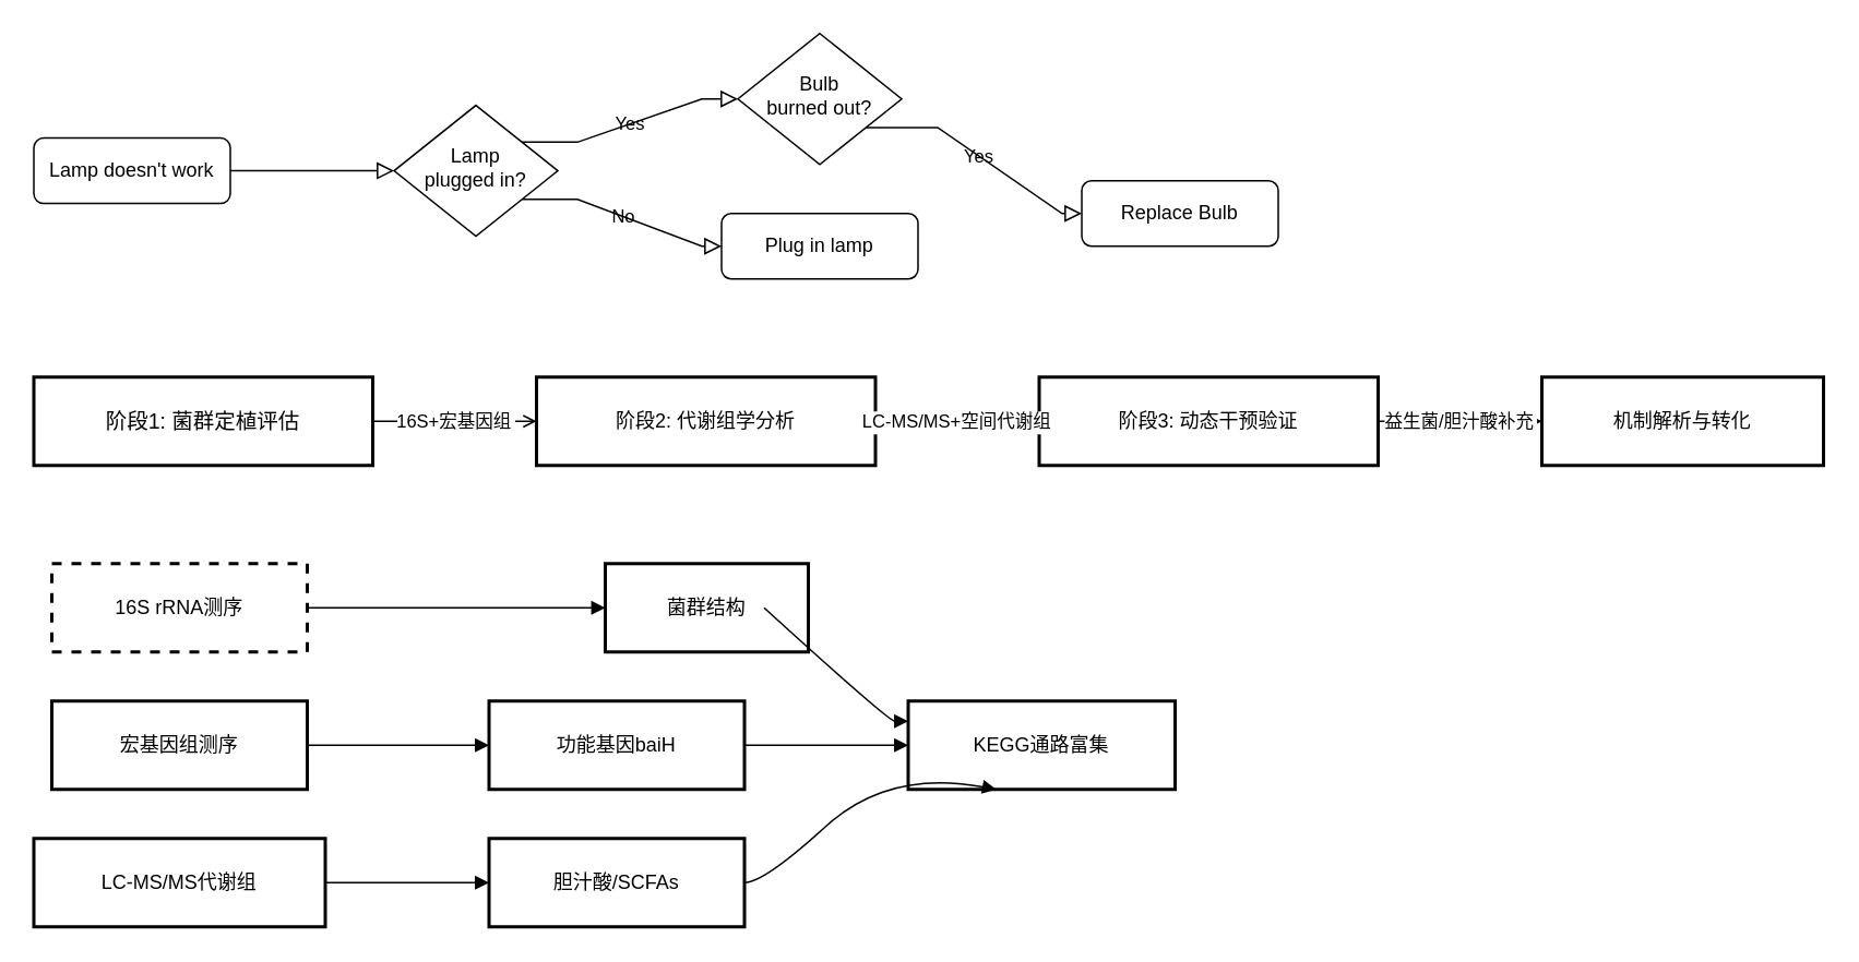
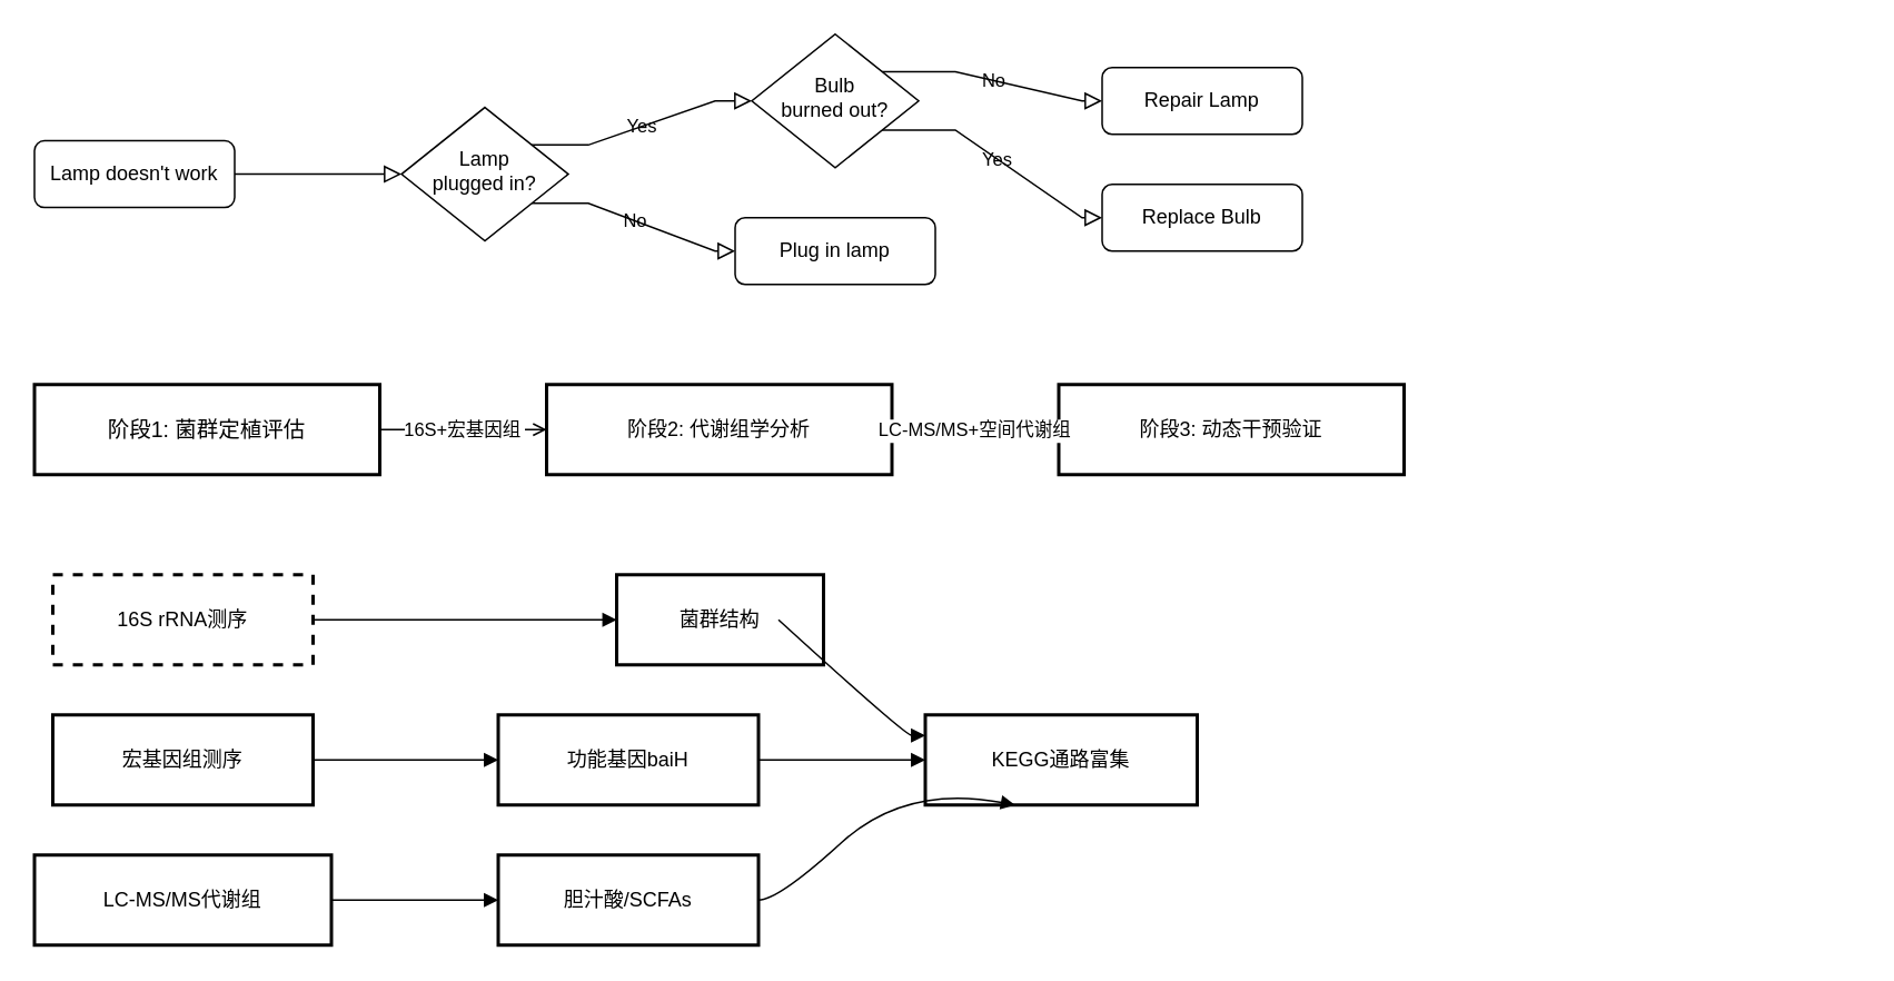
  <mxCell id="0" />
  <mxCell id="1" parent="0" />
  <mxCell id="2" value="" style="rounded=0;html=1;jettySize=auto;orthogonalLoop=1;fontSize=11;endArrow=block;endFill=0;endSize=8;strokeWidth=1;shadow=0;labelBackgroundColor=none;edgeStyle=orthogonalEdgeStyle;noEdgeStyle=1;orthogonal=1;" parent="1" source="3" target="6" edge="1"><mxGeometry relative="1" as="geometry"><Array as="points"><mxPoint x="152" y="103.889" /><mxPoint x="228" y="103.889" /></Array></mxGeometry></mxCell>
  <mxCell id="3" value="Lamp doesn't work" style="rounded=1;whiteSpace=wrap;html=1;fontSize=12;glass=0;strokeWidth=1;shadow=0;" parent="1" vertex="1"><mxGeometry y="83.889" width="120" height="40" as="geometry" x="20" /></mxCell>
  <mxCell id="4" value="Yes" style="rounded=0;html=1;jettySize=auto;orthogonalLoop=1;fontSize=11;endArrow=block;endFill=0;endSize=8;strokeWidth=1;shadow=0;labelBackgroundColor=none;edgeStyle=orthogonalEdgeStyle;noEdgeStyle=1;orthogonal=1;" parent="1" source="6" target="10" edge="1"><mxGeometry relative="1" as="geometry"><mxPoint as="offset" /><Array as="points"><mxPoint x="352" y="86.389" /><mxPoint x="428" y="60" /></Array></mxGeometry></mxCell>
  <mxCell id="5" value="No" style="edgeStyle=orthogonalEdgeStyle;rounded=0;html=1;jettySize=auto;orthogonalLoop=1;fontSize=11;endArrow=block;endFill=0;endSize=8;strokeWidth=1;shadow=0;labelBackgroundColor=none;noEdgeStyle=1;orthogonal=1;" parent="1" source="6" target="7" edge="1"><mxGeometry relative="1" as="geometry"><mxPoint as="offset" /><Array as="points"><mxPoint x="352" y="121.389" /><mxPoint x="428" y="150" /></Array></mxGeometry></mxCell>
  <mxCell id="6" value="Lamp&lt;br&gt;plugged in?" style="rhombus;whiteSpace=wrap;html=1;shadow=0;fontFamily=Helvetica;fontSize=12;align=center;strokeWidth=1;spacing=6;spacingTop=-4;" parent="1" vertex="1"><mxGeometry x="240" y="63.889" width="100" height="80" as="geometry" /></mxCell>
  <mxCell id="7" value="Plug in lamp" style="rounded=1;whiteSpace=wrap;html=1;fontSize=12;glass=0;strokeWidth=1;shadow=0;" parent="1" vertex="1"><mxGeometry x="440" y="130" width="120" height="40" as="geometry" /></mxCell>
+ <mxCell id="8" value="No" style="rounded=0;html=1;jettySize=auto;orthogonalLoop=1;fontSize=11;endArrow=block;endFill=0;endSize=8;strokeWidth=1;shadow=0;labelBackgroundColor=none;edgeStyle=orthogonalEdgeStyle;noEdgeStyle=1;orthogonal=1;" parent="1" source="10" target="11" edge="1"><mxGeometry relative="1" as="geometry"><mxPoint as="offset" /><Array as="points"><mxPoint x="572" y="42.5" /><mxPoint x="648" y="60" /></Array></mxGeometry></mxCell>
  <mxCell id="9" value="Yes" style="edgeStyle=orthogonalEdgeStyle;rounded=0;html=1;jettySize=auto;orthogonalLoop=1;fontSize=11;endArrow=block;endFill=0;endSize=8;strokeWidth=1;shadow=0;labelBackgroundColor=none;noEdgeStyle=1;orthogonal=1;" parent="1" source="10" target="12" edge="1"><mxGeometry relative="1" as="geometry"><mxPoint as="offset" /><Array as="points"><mxPoint x="572" y="77.5" /><mxPoint x="648" y="130" /></Array></mxGeometry></mxCell>
  <mxCell id="10" value="Bulb&lt;br&gt;burned out?" style="rhombus;whiteSpace=wrap;html=1;shadow=0;fontFamily=Helvetica;fontSize=12;align=center;strokeWidth=1;spacing=6;spacingTop=-4;" parent="1" vertex="1"><mxGeometry x="450" width="100" height="80" as="geometry" y="20" /></mxCell>
+ <mxCell id="11" value="Repair Lamp" style="rounded=1;whiteSpace=wrap;html=1;fontSize=12;glass=0;strokeWidth=1;shadow=0;" parent="1" vertex="1"><mxGeometry x="660" y="40" width="120" height="40" as="geometry" /></mxCell>
  <mxCell id="12" value="Replace Bulb" style="rounded=1;whiteSpace=wrap;html=1;fontSize=12;glass=0;strokeWidth=1;shadow=0;" parent="1" vertex="1"><mxGeometry x="660" y="110" width="120" height="40" as="geometry" /></mxCell>
  <mxCell id="13" value="阶段1: 菌群定植评估" style="whiteSpace=wrap;strokeWidth=2;fontSize=13;" vertex="1" parent="1"><mxGeometry y="230" width="207" height="54" as="geometry" x="20" /></mxCell>
  <mxCell id="14" value="阶段2: 代谢组学分析" style="whiteSpace=wrap;strokeWidth=2;" vertex="1" parent="1"><mxGeometry x="327" y="230" width="207" height="54" as="geometry" /></mxCell>
  <mxCell id="15" value="阶段3: 动态干预验证" style="whiteSpace=wrap;strokeWidth=2;" vertex="1" parent="1"><mxGeometry x="634" y="230" width="207" height="54" as="geometry" /></mxCell>
- <mxCell id="16" value="机制解析与转化" style="whiteSpace=wrap;strokeWidth=2;" vertex="1" parent="1"><mxGeometry x="941" y="230" width="172" height="54" as="geometry" /></mxCell>
  <mxCell id="17" value="16S+宏基因组" style="curved=1;startArrow=none;endArrow=open;rounded=0;noEdgeStyle=1;orthogonal=1;edgeStyle=orthogonalEdgeStyle;" edge="1" parent="1" source="13" target="14"><mxGeometry relative="1" as="geometry"><Array as="points"><mxPoint x="239" y="257" /><mxPoint x="315" y="257" /></Array></mxGeometry></mxCell>
  <mxCell id="18" value="LC-MS/MS+空间代谢组" style="curved=1;startArrow=none;endArrow=block;rounded=0;noEdgeStyle=1;orthogonal=1;edgeStyle=orthogonalEdgeStyle;" edge="1" parent="1" source="14" target="15"><mxGeometry relative="1" as="geometry"><Array as="points"><mxPoint x="546" y="257" /><mxPoint x="622" y="257" /></Array></mxGeometry></mxCell>
- <mxCell id="19" value="益生菌/胆汁酸补充" style="curved=1;startArrow=none;endArrow=block;rounded=0;noEdgeStyle=1;orthogonal=1;edgeStyle=orthogonalEdgeStyle;" edge="1" parent="1" source="15" target="16"><mxGeometry relative="1" as="geometry"><Array as="points"><mxPoint x="853" y="257" /><mxPoint x="929" y="257" /></Array></mxGeometry></mxCell>
  <mxCell id="20" value="16S rRNA测序" style="whiteSpace=wrap;strokeWidth=2;dashed=1;" vertex="1" parent="1"><mxGeometry x="31" y="344" width="156" height="54" as="geometry" /></mxCell>
  <mxCell id="21" value="菌群结构" style="whiteSpace=wrap;strokeWidth=2;" vertex="1" parent="1"><mxGeometry x="369" y="344" width="124" height="54" as="geometry" /></mxCell>
  <mxCell id="22" value="宏基因组测序" style="whiteSpace=wrap;strokeWidth=2;" vertex="1" parent="1"><mxGeometry x="31" y="428" width="156" height="54" as="geometry" /></mxCell>
  <mxCell id="23" value="功能基因baiH" style="whiteSpace=wrap;strokeWidth=2;" vertex="1" parent="1"><mxGeometry x="298" y="428" width="156" height="54" as="geometry" /></mxCell>
  <mxCell id="24" value="LC-MS/MS代谢组" style="whiteSpace=wrap;strokeWidth=2;" vertex="1" parent="1"><mxGeometry y="512" width="178" height="54" as="geometry" x="20" /></mxCell>
  <mxCell id="25" value="胆汁酸/SCFAs" style="whiteSpace=wrap;strokeWidth=2;" vertex="1" parent="1"><mxGeometry x="298" y="512" width="156" height="54" as="geometry" /></mxCell>
  <mxCell id="26" value="KEGG通路富集" style="whiteSpace=wrap;strokeWidth=2;" vertex="1" parent="1"><mxGeometry x="554" y="428" width="163" height="54" as="geometry" /></mxCell>
  <mxCell id="27" value="" style="curved=1;startArrow=none;endArrow=block;rounded=0;noEdgeStyle=1;orthogonal=1;edgeStyle=orthogonalEdgeStyle;" edge="1" parent="1" source="20" target="21"><mxGeometry relative="1" as="geometry"><Array as="points"><mxPoint x="210" y="371" /><mxPoint x="286" y="371" /></Array></mxGeometry></mxCell>
  <mxCell id="28" value="" style="curved=1;startArrow=none;endArrow=block;rounded=0;noEdgeStyle=1;orthogonal=1;edgeStyle=orthogonalEdgeStyle;" edge="1" parent="1" source="22" target="23"><mxGeometry relative="1" as="geometry"><Array as="points"><mxPoint x="210" y="455" /><mxPoint x="286" y="455" /></Array></mxGeometry></mxCell>
  <mxCell id="29" value="" style="curved=1;startArrow=none;endArrow=block;rounded=0;noEdgeStyle=1;orthogonal=1;edgeStyle=orthogonalEdgeStyle;" edge="1" parent="1" source="24" target="25"><mxGeometry relative="1" as="geometry"><Array as="points"><mxPoint x="210" y="539" /><mxPoint x="286" y="539" /></Array></mxGeometry></mxCell>
  <mxCell id="30" value="" style="curved=1;startArrow=none;endArrow=block;rounded=0;noEdgeStyle=1;orthogonal=1;edgeStyle=orthogonalEdgeStyle;" edge="1" parent="1" source="21" target="26"><mxGeometry relative="1" as="geometry"><Array as="points"><mxPoint x="466" y="371" /><mxPoint x="542" y="440.333" /></Array></mxGeometry></mxCell>
  <mxCell id="31" value="" style="curved=1;startArrow=none;endArrow=block;exitX=1;exitY=0.5;entryX=0;entryY=0.5;rounded=0;noEdgeStyle=1;orthogonal=1;" edge="1" parent="1" source="23" target="26"><mxGeometry relative="1" as="geometry"><Array as="points"><mxPoint x="466" y="455" /><mxPoint x="540" y="455" /></Array></mxGeometry></mxCell>
  <mxCell id="32" value="" style="curved=1;startArrow=none;endArrow=block;exitX=1;exitY=0.5;entryX=0.33;entryY=1;rounded=0;noEdgeStyle=1;orthogonal=1;" edge="1" parent="1" source="25" target="26"><mxGeometry relative="1" as="geometry"><Array as="points"><mxPoint x="466" y="539" /><mxPoint x="542" y="469.667" /></Array></mxGeometry></mxCell>
